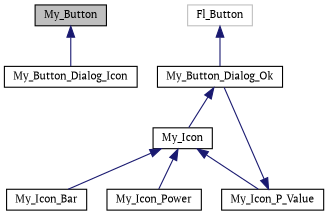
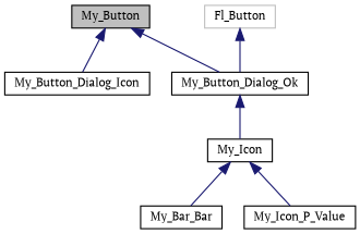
  digraph {
    fontname="PT Serif"
    node [color=black fillcolor=white fontname="PT Serif" fontsize=10 shape=record style=filled]
    edge [color=midnightblue dir=back fontname="PT Serif" fontsize=10 labelfontname=Helvetica labelfontsize=10 style=solid]
    n1 [fillcolor=grey75 fontcolor=black height=0.2 label=My_Button width=0.4]
    n2 [height=0.2 label=My_Button_Dialog_Icon width=0.4]
    n3 [height=0.2 label=My_Button_Dialog_Ok width=0.4]
    n4 [height=0.2 label=My_Icon width=0.4]
-   n5 [height=0.2 label=My_Icon_Bar width=0.4]
+   n5 [height=0.2 label=My_Bar_Bar width=0.4]
    n6 [height=0.2 label=My_Icon_P_Value width=0.4]
-   n7 [height=0.2 label=My_Icon_Power width=0.4]
    n8 [color=grey75 height=0.2 label=Fl_Button width=0.4]
    n1 -> n2
-   n6 -> n3
+   n1 -> n3
    n3 -> n4
    n4 -> n5
    n4 -> n6
-   n4 -> n7
    n8 -> n3
  }
